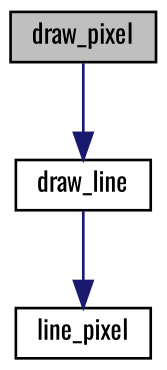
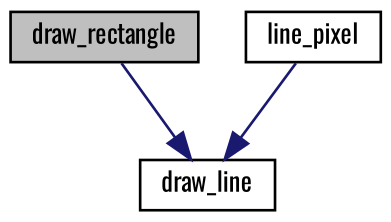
  digraph {
    fontname=Oswald
    rankdir=TB
    node [color=black fillcolor=white fontname=Oswald fontsize=10 shape=record style=filled]
    edge [color=midnightblue fontname=Oswald fontsize=10 labelfontname=Helvetica labelfontsize=10 style=solid]
-   n1 [fillcolor=grey75 fontcolor=black height=0.2 label=draw_pixel width=0.4]
+   n1 [fillcolor=grey75 fontcolor=black height=0.2 label=draw_rectangle width=0.4]
    n2 [height=0.2 label=draw_line width=0.4]
    n3 [height=0.2 label=line_pixel width=0.4]
    n1 -> n2
-   n2 -> n3
+   n3 -> n2
  }
